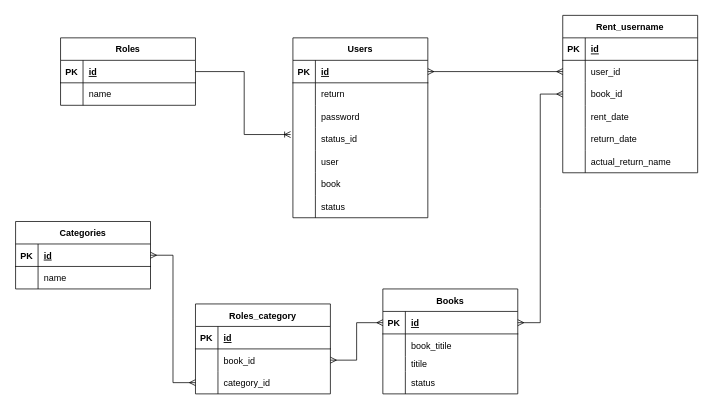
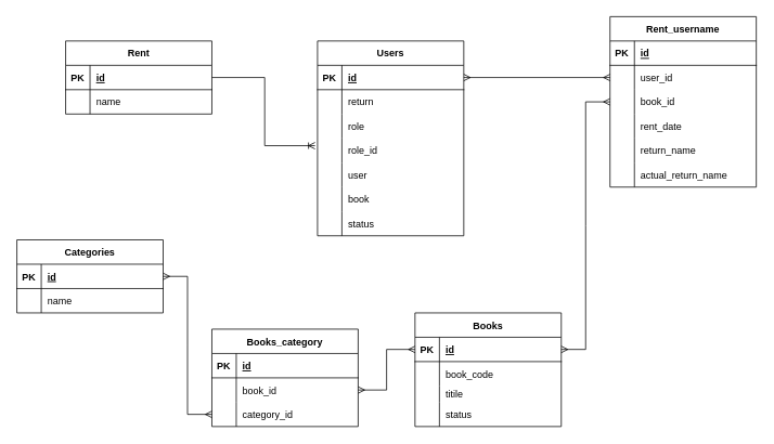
  <mxCell id="0" />
  <mxCell id="1" parent="0" />
- <mxCell id="2" value="Roles" style="shape=table;startSize=30;container=1;collapsible=1;childLayout=tableLayout;fixedRows=1;rowLines=0;fontStyle=1;align=center;resizeLast=1;" parent="1" vertex="1"><mxGeometry x="80" y="50" width="180" height="90" as="geometry" /></mxCell>
+ <mxCell id="2" value="Rent" style="shape=table;startSize=30;container=1;collapsible=1;childLayout=tableLayout;fixedRows=1;rowLines=0;fontStyle=1;align=center;resizeLast=1;" parent="1" vertex="1"><mxGeometry x="80" y="50" width="180" height="90" as="geometry" /></mxCell>
  <mxCell id="3" value="" style="shape=tableRow;horizontal=0;startSize=0;swimlaneHead=0;swimlaneBody=0;fillColor=none;collapsible=0;dropTarget=0;points=[[0,0.5],[1,0.5]];portConstraint=eastwest;top=0;left=0;right=0;bottom=1;" parent="2" vertex="1"><mxGeometry y="30" width="180" height="30" as="geometry" /></mxCell>
  <mxCell id="4" value="PK" style="shape=partialRectangle;connectable=0;fillColor=none;top=0;left=0;bottom=0;right=0;fontStyle=1;overflow=hidden;" parent="3" vertex="1"><mxGeometry width="30" height="30" as="geometry"><mxRectangle width="30" height="30" as="alternateBounds" /></mxGeometry></mxCell>
  <mxCell id="5" value="id" style="shape=partialRectangle;connectable=0;fillColor=none;top=0;left=0;bottom=0;right=0;align=left;spacingLeft=6;fontStyle=5;overflow=hidden;" parent="3" vertex="1"><mxGeometry x="30" width="150" height="30" as="geometry"><mxRectangle width="150" height="30" as="alternateBounds" /></mxGeometry></mxCell>
  <mxCell id="6" value="" style="shape=tableRow;horizontal=0;startSize=0;swimlaneHead=0;swimlaneBody=0;fillColor=none;collapsible=0;dropTarget=0;points=[[0,0.5],[1,0.5]];portConstraint=eastwest;top=0;left=0;right=0;bottom=0;" parent="2" vertex="1"><mxGeometry y="60" width="180" height="30" as="geometry" /></mxCell>
  <mxCell id="7" value="" style="shape=partialRectangle;connectable=0;fillColor=none;top=0;left=0;bottom=0;right=0;editable=1;overflow=hidden;" parent="6" vertex="1"><mxGeometry width="30" height="30" as="geometry"><mxRectangle width="30" height="30" as="alternateBounds" /></mxGeometry></mxCell>
  <mxCell id="8" value="name" style="shape=partialRectangle;connectable=0;fillColor=none;top=0;left=0;bottom=0;right=0;align=left;spacingLeft=6;overflow=hidden;" parent="6" vertex="1"><mxGeometry x="30" width="150" height="30" as="geometry"><mxRectangle width="150" height="30" as="alternateBounds" /></mxGeometry></mxCell>
  <mxCell id="9" value="Users" style="shape=table;startSize=30;container=1;collapsible=1;childLayout=tableLayout;fixedRows=1;rowLines=0;fontStyle=1;align=center;resizeLast=1;" parent="1" vertex="1"><mxGeometry x="390" y="50" width="180" height="240" as="geometry" /></mxCell>
  <mxCell id="10" value="" style="shape=tableRow;horizontal=0;startSize=0;swimlaneHead=0;swimlaneBody=0;fillColor=none;collapsible=0;dropTarget=0;points=[[0,0.5],[1,0.5]];portConstraint=eastwest;top=0;left=0;right=0;bottom=1;" parent="9" vertex="1"><mxGeometry y="30" width="180" height="30" as="geometry" /></mxCell>
  <mxCell id="11" value="PK" style="shape=partialRectangle;connectable=0;fillColor=none;top=0;left=0;bottom=0;right=0;fontStyle=1;overflow=hidden;" parent="10" vertex="1"><mxGeometry width="30" height="30" as="geometry"><mxRectangle width="30" height="30" as="alternateBounds" /></mxGeometry></mxCell>
  <mxCell id="12" value="id" style="shape=partialRectangle;connectable=0;fillColor=none;top=0;left=0;bottom=0;right=0;align=left;spacingLeft=6;fontStyle=5;overflow=hidden;" parent="10" vertex="1"><mxGeometry x="30" width="150" height="30" as="geometry"><mxRectangle width="150" height="30" as="alternateBounds" /></mxGeometry></mxCell>
  <mxCell id="13" value="" style="shape=tableRow;horizontal=0;startSize=0;swimlaneHead=0;swimlaneBody=0;fillColor=none;collapsible=0;dropTarget=0;points=[[0,0.5],[1,0.5]];portConstraint=eastwest;top=0;left=0;right=0;bottom=0;" parent="9" vertex="1"><mxGeometry y="60" width="180" height="30" as="geometry" /></mxCell>
  <mxCell id="14" value="" style="shape=partialRectangle;connectable=0;fillColor=none;top=0;left=0;bottom=0;right=0;editable=1;overflow=hidden;" parent="13" vertex="1"><mxGeometry width="30" height="30" as="geometry"><mxRectangle width="30" height="30" as="alternateBounds" /></mxGeometry></mxCell>
  <mxCell id="15" value="return" style="shape=partialRectangle;connectable=0;fillColor=none;top=0;left=0;bottom=0;right=0;align=left;spacingLeft=6;overflow=hidden;" parent="13" vertex="1"><mxGeometry x="30" width="150" height="30" as="geometry"><mxRectangle width="150" height="30" as="alternateBounds" /></mxGeometry></mxCell>
  <mxCell id="16" value="" style="shape=tableRow;horizontal=0;startSize=0;swimlaneHead=0;swimlaneBody=0;fillColor=none;collapsible=0;dropTarget=0;points=[[0,0.5],[1,0.5]];portConstraint=eastwest;top=0;left=0;right=0;bottom=0;" parent="9" vertex="1"><mxGeometry y="90" width="180" height="30" as="geometry" /></mxCell>
  <mxCell id="17" value="" style="shape=partialRectangle;connectable=0;fillColor=none;top=0;left=0;bottom=0;right=0;editable=1;overflow=hidden;" parent="16" vertex="1"><mxGeometry width="30" height="30" as="geometry"><mxRectangle width="30" height="30" as="alternateBounds" /></mxGeometry></mxCell>
- <mxCell id="18" value="password" style="shape=partialRectangle;connectable=0;fillColor=none;top=0;left=0;bottom=0;right=0;align=left;spacingLeft=6;overflow=hidden;" parent="16" vertex="1"><mxGeometry x="30" width="150" height="30" as="geometry"><mxRectangle width="150" height="30" as="alternateBounds" /></mxGeometry></mxCell>
+ <mxCell id="18" value="role" style="shape=partialRectangle;connectable=0;fillColor=none;top=0;left=0;bottom=0;right=0;align=left;spacingLeft=6;overflow=hidden;" parent="16" vertex="1"><mxGeometry x="30" width="150" height="30" as="geometry"><mxRectangle width="150" height="30" as="alternateBounds" /></mxGeometry></mxCell>
  <mxCell id="19" value="" style="shape=tableRow;horizontal=0;startSize=0;swimlaneHead=0;swimlaneBody=0;fillColor=none;collapsible=0;dropTarget=0;points=[[0,0.5],[1,0.5]];portConstraint=eastwest;top=0;left=0;right=0;bottom=0;" parent="9" vertex="1"><mxGeometry y="120" width="180" height="30" as="geometry" /></mxCell>
  <mxCell id="20" value="" style="shape=partialRectangle;connectable=0;fillColor=none;top=0;left=0;bottom=0;right=0;editable=1;overflow=hidden;" parent="19" vertex="1"><mxGeometry width="30" height="30" as="geometry"><mxRectangle width="30" height="30" as="alternateBounds" /></mxGeometry></mxCell>
- <mxCell id="21" value="status_id" style="shape=partialRectangle;connectable=0;fillColor=none;top=0;left=0;bottom=0;right=0;align=left;spacingLeft=6;overflow=hidden;" parent="19" vertex="1"><mxGeometry x="30" width="150" height="30" as="geometry"><mxRectangle width="150" height="30" as="alternateBounds" /></mxGeometry></mxCell>
+ <mxCell id="21" value="role_id" style="shape=partialRectangle;connectable=0;fillColor=none;top=0;left=0;bottom=0;right=0;align=left;spacingLeft=6;overflow=hidden;" parent="19" vertex="1"><mxGeometry x="30" width="150" height="30" as="geometry"><mxRectangle width="150" height="30" as="alternateBounds" /></mxGeometry></mxCell>
  <mxCell id="22" value="" style="shape=tableRow;horizontal=0;startSize=0;swimlaneHead=0;swimlaneBody=0;fillColor=none;collapsible=0;dropTarget=0;points=[[0,0.5],[1,0.5]];portConstraint=eastwest;top=0;left=0;right=0;bottom=0;" parent="9" vertex="1"><mxGeometry y="150" width="180" height="30" as="geometry" /></mxCell>
  <mxCell id="23" value="" style="shape=partialRectangle;connectable=0;fillColor=none;top=0;left=0;bottom=0;right=0;editable=1;overflow=hidden;" parent="22" vertex="1"><mxGeometry width="30" height="30" as="geometry"><mxRectangle width="30" height="30" as="alternateBounds" /></mxGeometry></mxCell>
  <mxCell id="24" value="user" style="shape=partialRectangle;connectable=0;fillColor=none;top=0;left=0;bottom=0;right=0;align=left;spacingLeft=6;overflow=hidden;" parent="22" vertex="1"><mxGeometry x="30" width="150" height="30" as="geometry"><mxRectangle width="150" height="30" as="alternateBounds" /></mxGeometry></mxCell>
  <mxCell id="25" value="" style="shape=tableRow;horizontal=0;startSize=0;swimlaneHead=0;swimlaneBody=0;fillColor=none;collapsible=0;dropTarget=0;points=[[0,0.5],[1,0.5]];portConstraint=eastwest;top=0;left=0;right=0;bottom=0;" parent="9" vertex="1"><mxGeometry y="180" width="180" height="30" as="geometry" /></mxCell>
  <mxCell id="26" value="" style="shape=partialRectangle;connectable=0;fillColor=none;top=0;left=0;bottom=0;right=0;editable=1;overflow=hidden;" parent="25" vertex="1"><mxGeometry width="30" height="30" as="geometry"><mxRectangle width="30" height="30" as="alternateBounds" /></mxGeometry></mxCell>
  <mxCell id="27" value="book" style="shape=partialRectangle;connectable=0;fillColor=none;top=0;left=0;bottom=0;right=0;align=left;spacingLeft=6;overflow=hidden;" parent="25" vertex="1"><mxGeometry x="30" width="150" height="30" as="geometry"><mxRectangle width="150" height="30" as="alternateBounds" /></mxGeometry></mxCell>
  <mxCell id="28" value="" style="shape=tableRow;horizontal=0;startSize=0;swimlaneHead=0;swimlaneBody=0;fillColor=none;collapsible=0;dropTarget=0;points=[[0,0.5],[1,0.5]];portConstraint=eastwest;top=0;left=0;right=0;bottom=0;" parent="9" vertex="1"><mxGeometry y="210" width="180" height="30" as="geometry" /></mxCell>
  <mxCell id="29" value="" style="shape=partialRectangle;connectable=0;fillColor=none;top=0;left=0;bottom=0;right=0;editable=1;overflow=hidden;" parent="28" vertex="1"><mxGeometry width="30" height="30" as="geometry"><mxRectangle width="30" height="30" as="alternateBounds" /></mxGeometry></mxCell>
  <mxCell id="30" value="status" style="shape=partialRectangle;connectable=0;fillColor=none;top=0;left=0;bottom=0;right=0;align=left;spacingLeft=6;overflow=hidden;" parent="28" vertex="1"><mxGeometry x="30" width="150" height="30" as="geometry"><mxRectangle width="150" height="30" as="alternateBounds" /></mxGeometry></mxCell>
  <mxCell id="31" value="" style="edgeStyle=orthogonalEdgeStyle;fontSize=12;html=1;endArrow=ERoneToMany;rounded=0;exitX=1;exitY=0.5;exitDx=0;exitDy=0;entryX=-0.017;entryY=0.3;entryDx=0;entryDy=0;entryPerimeter=0;" parent="1" source="3" target="19" edge="1"><mxGeometry width="100" height="100" relative="1" as="geometry"><mxPoint x="240" y="180" as="sourcePoint" /><mxPoint x="340" y="80" as="targetPoint" /></mxGeometry></mxCell>
  <mxCell id="32" value="Categories" style="shape=table;startSize=30;container=1;collapsible=1;childLayout=tableLayout;fixedRows=1;rowLines=0;fontStyle=1;align=center;resizeLast=1;" vertex="1" parent="1"><mxGeometry x="20" y="295" width="180" height="90" as="geometry" /></mxCell>
  <mxCell id="33" value="" style="shape=tableRow;horizontal=0;startSize=0;swimlaneHead=0;swimlaneBody=0;fillColor=none;collapsible=0;dropTarget=0;points=[[0,0.5],[1,0.5]];portConstraint=eastwest;top=0;left=0;right=0;bottom=1;" vertex="1" parent="32"><mxGeometry y="30" width="180" height="30" as="geometry" /></mxCell>
  <mxCell id="34" value="PK" style="shape=partialRectangle;connectable=0;fillColor=none;top=0;left=0;bottom=0;right=0;fontStyle=1;overflow=hidden;" vertex="1" parent="33"><mxGeometry width="30" height="30" as="geometry"><mxRectangle width="30" height="30" as="alternateBounds" /></mxGeometry></mxCell>
  <mxCell id="35" value="id" style="shape=partialRectangle;connectable=0;fillColor=none;top=0;left=0;bottom=0;right=0;align=left;spacingLeft=6;fontStyle=5;overflow=hidden;" vertex="1" parent="33"><mxGeometry x="30" width="150" height="30" as="geometry"><mxRectangle width="150" height="30" as="alternateBounds" /></mxGeometry></mxCell>
  <mxCell id="36" value="" style="shape=tableRow;horizontal=0;startSize=0;swimlaneHead=0;swimlaneBody=0;fillColor=none;collapsible=0;dropTarget=0;points=[[0,0.5],[1,0.5]];portConstraint=eastwest;top=0;left=0;right=0;bottom=0;" vertex="1" parent="32"><mxGeometry y="60" width="180" height="30" as="geometry" /></mxCell>
  <mxCell id="37" value="" style="shape=partialRectangle;connectable=0;fillColor=none;top=0;left=0;bottom=0;right=0;editable=1;overflow=hidden;" vertex="1" parent="36"><mxGeometry width="30" height="30" as="geometry"><mxRectangle width="30" height="30" as="alternateBounds" /></mxGeometry></mxCell>
  <mxCell id="38" value="name" style="shape=partialRectangle;connectable=0;fillColor=none;top=0;left=0;bottom=0;right=0;align=left;spacingLeft=6;overflow=hidden;" vertex="1" parent="36"><mxGeometry x="30" width="150" height="30" as="geometry"><mxRectangle width="150" height="30" as="alternateBounds" /></mxGeometry></mxCell>
  <mxCell id="39" value="Books" style="shape=table;startSize=30;container=1;collapsible=1;childLayout=tableLayout;fixedRows=1;rowLines=0;fontStyle=1;align=center;resizeLast=1;" vertex="1" parent="1"><mxGeometry x="510" y="385" width="180" height="140" as="geometry" /></mxCell>
  <mxCell id="40" value="" style="shape=tableRow;horizontal=0;startSize=0;swimlaneHead=0;swimlaneBody=0;fillColor=none;collapsible=0;dropTarget=0;points=[[0,0.5],[1,0.5]];portConstraint=eastwest;top=0;left=0;right=0;bottom=1;" vertex="1" parent="39"><mxGeometry y="30" width="180" height="30" as="geometry" /></mxCell>
  <mxCell id="41" value="PK" style="shape=partialRectangle;connectable=0;fillColor=none;top=0;left=0;bottom=0;right=0;fontStyle=1;overflow=hidden;" vertex="1" parent="40"><mxGeometry width="30" height="30" as="geometry"><mxRectangle width="30" height="30" as="alternateBounds" /></mxGeometry></mxCell>
  <mxCell id="42" value="id" style="shape=partialRectangle;connectable=0;fillColor=none;top=0;left=0;bottom=0;right=0;align=left;spacingLeft=6;fontStyle=5;overflow=hidden;" vertex="1" parent="40"><mxGeometry x="30" width="150" height="30" as="geometry"><mxRectangle width="150" height="30" as="alternateBounds" /></mxGeometry></mxCell>
  <mxCell id="43" value="" style="shape=tableRow;horizontal=0;startSize=0;swimlaneHead=0;swimlaneBody=0;fillColor=none;collapsible=0;dropTarget=0;points=[[0,0.5],[1,0.5]];portConstraint=eastwest;top=0;left=0;right=0;bottom=0;" vertex="1" parent="39"><mxGeometry y="60" width="180" height="30" as="geometry" /></mxCell>
  <mxCell id="44" value="" style="shape=partialRectangle;connectable=0;fillColor=none;top=0;left=0;bottom=0;right=0;editable=1;overflow=hidden;" vertex="1" parent="43"><mxGeometry width="30" height="30" as="geometry"><mxRectangle width="30" height="30" as="alternateBounds" /></mxGeometry></mxCell>
- <mxCell id="45" value="book_titile" style="shape=partialRectangle;connectable=0;fillColor=none;top=0;left=0;bottom=0;right=0;align=left;spacingLeft=6;overflow=hidden;" vertex="1" parent="43"><mxGeometry x="30" width="150" height="30" as="geometry"><mxRectangle width="150" height="30" as="alternateBounds" /></mxGeometry></mxCell>
+ <mxCell id="45" value="book_code" style="shape=partialRectangle;connectable=0;fillColor=none;top=0;left=0;bottom=0;right=0;align=left;spacingLeft=6;overflow=hidden;" vertex="1" parent="43"><mxGeometry x="30" width="150" height="30" as="geometry"><mxRectangle width="150" height="30" as="alternateBounds" /></mxGeometry></mxCell>
  <mxCell id="46" value="" style="shape=tableRow;horizontal=0;startSize=0;swimlaneHead=0;swimlaneBody=0;fillColor=none;collapsible=0;dropTarget=0;points=[[0,0.5],[1,0.5]];portConstraint=eastwest;top=0;left=0;right=0;bottom=0;" vertex="1" parent="39"><mxGeometry y="90" width="180" height="20" as="geometry" /></mxCell>
  <mxCell id="47" value="" style="shape=partialRectangle;connectable=0;fillColor=none;top=0;left=0;bottom=0;right=0;editable=1;overflow=hidden;" vertex="1" parent="46"><mxGeometry width="30" height="20" as="geometry"><mxRectangle width="30" height="20" as="alternateBounds" /></mxGeometry></mxCell>
  <mxCell id="48" value="titile" style="shape=partialRectangle;connectable=0;fillColor=none;top=0;left=0;bottom=0;right=0;align=left;spacingLeft=6;overflow=hidden;" vertex="1" parent="46"><mxGeometry x="30" width="150" height="20" as="geometry"><mxRectangle width="150" height="20" as="alternateBounds" /></mxGeometry></mxCell>
  <mxCell id="49" value="" style="shape=tableRow;horizontal=0;startSize=0;swimlaneHead=0;swimlaneBody=0;fillColor=none;collapsible=0;dropTarget=0;points=[[0,0.5],[1,0.5]];portConstraint=eastwest;top=0;left=0;right=0;bottom=0;" vertex="1" parent="39"><mxGeometry y="110" width="180" height="30" as="geometry" /></mxCell>
  <mxCell id="50" value="" style="shape=partialRectangle;connectable=0;fillColor=none;top=0;left=0;bottom=0;right=0;editable=1;overflow=hidden;" vertex="1" parent="49"><mxGeometry width="30" height="30" as="geometry"><mxRectangle width="30" height="30" as="alternateBounds" /></mxGeometry></mxCell>
  <mxCell id="51" value="status" style="shape=partialRectangle;connectable=0;fillColor=none;top=0;left=0;bottom=0;right=0;align=left;spacingLeft=6;overflow=hidden;" vertex="1" parent="49"><mxGeometry x="30" width="150" height="30" as="geometry"><mxRectangle width="150" height="30" as="alternateBounds" /></mxGeometry></mxCell>
- <mxCell id="52" value="Roles_category" style="shape=table;startSize=30;container=1;collapsible=1;childLayout=tableLayout;fixedRows=1;rowLines=0;fontStyle=1;align=center;resizeLast=1;" vertex="1" parent="1"><mxGeometry x="260" y="405" width="180" height="120" as="geometry" /></mxCell>
+ <mxCell id="52" value="Books_category" style="shape=table;startSize=30;container=1;collapsible=1;childLayout=tableLayout;fixedRows=1;rowLines=0;fontStyle=1;align=center;resizeLast=1;" vertex="1" parent="1"><mxGeometry x="260" y="405" width="180" height="120" as="geometry" /></mxCell>
  <mxCell id="53" value="" style="shape=tableRow;horizontal=0;startSize=0;swimlaneHead=0;swimlaneBody=0;fillColor=none;collapsible=0;dropTarget=0;points=[[0,0.5],[1,0.5]];portConstraint=eastwest;top=0;left=0;right=0;bottom=1;" vertex="1" parent="52"><mxGeometry y="30" width="180" height="30" as="geometry" /></mxCell>
  <mxCell id="54" value="PK" style="shape=partialRectangle;connectable=0;fillColor=none;top=0;left=0;bottom=0;right=0;fontStyle=1;overflow=hidden;" vertex="1" parent="53"><mxGeometry width="30" height="30" as="geometry"><mxRectangle width="30" height="30" as="alternateBounds" /></mxGeometry></mxCell>
  <mxCell id="55" value="id" style="shape=partialRectangle;connectable=0;fillColor=none;top=0;left=0;bottom=0;right=0;align=left;spacingLeft=6;fontStyle=5;overflow=hidden;" vertex="1" parent="53"><mxGeometry x="30" width="150" height="30" as="geometry"><mxRectangle width="150" height="30" as="alternateBounds" /></mxGeometry></mxCell>
  <mxCell id="56" value="" style="shape=tableRow;horizontal=0;startSize=0;swimlaneHead=0;swimlaneBody=0;fillColor=none;collapsible=0;dropTarget=0;points=[[0,0.5],[1,0.5]];portConstraint=eastwest;top=0;left=0;right=0;bottom=0;" vertex="1" parent="52"><mxGeometry y="60" width="180" height="30" as="geometry" /></mxCell>
  <mxCell id="57" value="" style="shape=partialRectangle;connectable=0;fillColor=none;top=0;left=0;bottom=0;right=0;editable=1;overflow=hidden;" vertex="1" parent="56"><mxGeometry width="30" height="30" as="geometry"><mxRectangle width="30" height="30" as="alternateBounds" /></mxGeometry></mxCell>
  <mxCell id="58" value="book_id" style="shape=partialRectangle;connectable=0;fillColor=none;top=0;left=0;bottom=0;right=0;align=left;spacingLeft=6;overflow=hidden;" vertex="1" parent="56"><mxGeometry x="30" width="150" height="30" as="geometry"><mxRectangle width="150" height="30" as="alternateBounds" /></mxGeometry></mxCell>
  <mxCell id="59" value="" style="shape=tableRow;horizontal=0;startSize=0;swimlaneHead=0;swimlaneBody=0;fillColor=none;collapsible=0;dropTarget=0;points=[[0,0.5],[1,0.5]];portConstraint=eastwest;top=0;left=0;right=0;bottom=0;" vertex="1" parent="52"><mxGeometry y="90" width="180" height="30" as="geometry" /></mxCell>
  <mxCell id="60" value="" style="shape=partialRectangle;connectable=0;fillColor=none;top=0;left=0;bottom=0;right=0;editable=1;overflow=hidden;" vertex="1" parent="59"><mxGeometry width="30" height="30" as="geometry"><mxRectangle width="30" height="30" as="alternateBounds" /></mxGeometry></mxCell>
  <mxCell id="61" value="category_id" style="shape=partialRectangle;connectable=0;fillColor=none;top=0;left=0;bottom=0;right=0;align=left;spacingLeft=6;overflow=hidden;" vertex="1" parent="59"><mxGeometry x="30" width="150" height="30" as="geometry"><mxRectangle width="150" height="30" as="alternateBounds" /></mxGeometry></mxCell>
  <mxCell id="62" value="" style="edgeStyle=orthogonalEdgeStyle;fontSize=12;html=1;endArrow=ERmany;startArrow=ERmany;rounded=0;entryX=0;entryY=0.5;entryDx=0;entryDy=0;exitX=1;exitY=0.5;exitDx=0;exitDy=0;" edge="1" parent="1" source="56" target="40"><mxGeometry width="100" height="100" relative="1" as="geometry"><mxPoint x="240" y="380" as="sourcePoint" /><mxPoint x="340" y="280" as="targetPoint" /></mxGeometry></mxCell>
  <mxCell id="63" value="" style="edgeStyle=entityRelationEdgeStyle;fontSize=12;html=1;endArrow=ERmany;startArrow=ERmany;rounded=0;exitX=1;exitY=0.5;exitDx=0;exitDy=0;entryX=0;entryY=0.5;entryDx=0;entryDy=0;" edge="1" parent="1" source="33" target="59"><mxGeometry width="100" height="100" relative="1" as="geometry"><mxPoint x="240" y="280" as="sourcePoint" /><mxPoint x="340" y="180" as="targetPoint" /></mxGeometry></mxCell>
  <mxCell id="64" value="Rent_username" style="shape=table;startSize=30;container=1;collapsible=1;childLayout=tableLayout;fixedRows=1;rowLines=0;fontStyle=1;align=center;resizeLast=1;" vertex="1" parent="1"><mxGeometry x="750" y="20" width="180" height="210" as="geometry" /></mxCell>
  <mxCell id="65" value="" style="shape=tableRow;horizontal=0;startSize=0;swimlaneHead=0;swimlaneBody=0;fillColor=none;collapsible=0;dropTarget=0;points=[[0,0.5],[1,0.5]];portConstraint=eastwest;top=0;left=0;right=0;bottom=1;" vertex="1" parent="64"><mxGeometry y="30" width="180" height="30" as="geometry" /></mxCell>
  <mxCell id="66" value="PK" style="shape=partialRectangle;connectable=0;fillColor=none;top=0;left=0;bottom=0;right=0;fontStyle=1;overflow=hidden;" vertex="1" parent="65"><mxGeometry width="30" height="30" as="geometry"><mxRectangle width="30" height="30" as="alternateBounds" /></mxGeometry></mxCell>
  <mxCell id="67" value="id" style="shape=partialRectangle;connectable=0;fillColor=none;top=0;left=0;bottom=0;right=0;align=left;spacingLeft=6;fontStyle=5;overflow=hidden;" vertex="1" parent="65"><mxGeometry x="30" width="150" height="30" as="geometry"><mxRectangle width="150" height="30" as="alternateBounds" /></mxGeometry></mxCell>
  <mxCell id="68" value="" style="shape=tableRow;horizontal=0;startSize=0;swimlaneHead=0;swimlaneBody=0;fillColor=none;collapsible=0;dropTarget=0;points=[[0,0.5],[1,0.5]];portConstraint=eastwest;top=0;left=0;right=0;bottom=0;" vertex="1" parent="64"><mxGeometry y="60" width="180" height="30" as="geometry" /></mxCell>
  <mxCell id="69" value="" style="shape=partialRectangle;connectable=0;fillColor=none;top=0;left=0;bottom=0;right=0;editable=1;overflow=hidden;" vertex="1" parent="68"><mxGeometry width="30" height="30" as="geometry"><mxRectangle width="30" height="30" as="alternateBounds" /></mxGeometry></mxCell>
  <mxCell id="70" value="user_id" style="shape=partialRectangle;connectable=0;fillColor=none;top=0;left=0;bottom=0;right=0;align=left;spacingLeft=6;overflow=hidden;" vertex="1" parent="68"><mxGeometry x="30" width="150" height="30" as="geometry"><mxRectangle width="150" height="30" as="alternateBounds" /></mxGeometry></mxCell>
  <mxCell id="71" value="" style="shape=tableRow;horizontal=0;startSize=0;swimlaneHead=0;swimlaneBody=0;fillColor=none;collapsible=0;dropTarget=0;points=[[0,0.5],[1,0.5]];portConstraint=eastwest;top=0;left=0;right=0;bottom=0;" vertex="1" parent="64"><mxGeometry y="90" width="180" height="30" as="geometry" /></mxCell>
  <mxCell id="72" value="" style="shape=partialRectangle;connectable=0;fillColor=none;top=0;left=0;bottom=0;right=0;editable=1;overflow=hidden;" vertex="1" parent="71"><mxGeometry width="30" height="30" as="geometry"><mxRectangle width="30" height="30" as="alternateBounds" /></mxGeometry></mxCell>
  <mxCell id="73" value="book_id" style="shape=partialRectangle;connectable=0;fillColor=none;top=0;left=0;bottom=0;right=0;align=left;spacingLeft=6;overflow=hidden;" vertex="1" parent="71"><mxGeometry x="30" width="150" height="30" as="geometry"><mxRectangle width="150" height="30" as="alternateBounds" /></mxGeometry></mxCell>
  <mxCell id="74" value="" style="shape=tableRow;horizontal=0;startSize=0;swimlaneHead=0;swimlaneBody=0;fillColor=none;collapsible=0;dropTarget=0;points=[[0,0.5],[1,0.5]];portConstraint=eastwest;top=0;left=0;right=0;bottom=0;" vertex="1" parent="64"><mxGeometry y="120" width="180" height="30" as="geometry" /></mxCell>
  <mxCell id="75" value="" style="shape=partialRectangle;connectable=0;fillColor=none;top=0;left=0;bottom=0;right=0;editable=1;overflow=hidden;" vertex="1" parent="74"><mxGeometry width="30" height="30" as="geometry"><mxRectangle width="30" height="30" as="alternateBounds" /></mxGeometry></mxCell>
  <mxCell id="76" value="rent_date" style="shape=partialRectangle;connectable=0;fillColor=none;top=0;left=0;bottom=0;right=0;align=left;spacingLeft=6;overflow=hidden;" vertex="1" parent="74"><mxGeometry x="30" width="150" height="30" as="geometry"><mxRectangle width="150" height="30" as="alternateBounds" /></mxGeometry></mxCell>
  <mxCell id="77" value="" style="shape=tableRow;horizontal=0;startSize=0;swimlaneHead=0;swimlaneBody=0;fillColor=none;collapsible=0;dropTarget=0;points=[[0,0.5],[1,0.5]];portConstraint=eastwest;top=0;left=0;right=0;bottom=0;" vertex="1" parent="64"><mxGeometry y="150" width="180" height="30" as="geometry" /></mxCell>
  <mxCell id="78" value="" style="shape=partialRectangle;connectable=0;fillColor=none;top=0;left=0;bottom=0;right=0;editable=1;overflow=hidden;" vertex="1" parent="77"><mxGeometry width="30" height="30" as="geometry"><mxRectangle width="30" height="30" as="alternateBounds" /></mxGeometry></mxCell>
- <mxCell id="79" value="return_date" style="shape=partialRectangle;connectable=0;fillColor=none;top=0;left=0;bottom=0;right=0;align=left;spacingLeft=6;overflow=hidden;" vertex="1" parent="77"><mxGeometry x="30" width="150" height="30" as="geometry"><mxRectangle width="150" height="30" as="alternateBounds" /></mxGeometry></mxCell>
+ <mxCell id="79" value="return_name" style="shape=partialRectangle;connectable=0;fillColor=none;top=0;left=0;bottom=0;right=0;align=left;spacingLeft=6;overflow=hidden;" vertex="1" parent="77"><mxGeometry x="30" width="150" height="30" as="geometry"><mxRectangle width="150" height="30" as="alternateBounds" /></mxGeometry></mxCell>
  <mxCell id="80" value="" style="shape=tableRow;horizontal=0;startSize=0;swimlaneHead=0;swimlaneBody=0;fillColor=none;collapsible=0;dropTarget=0;points=[[0,0.5],[1,0.5]];portConstraint=eastwest;top=0;left=0;right=0;bottom=0;" vertex="1" parent="64"><mxGeometry y="180" width="180" height="30" as="geometry" /></mxCell>
  <mxCell id="81" value="" style="shape=partialRectangle;connectable=0;fillColor=none;top=0;left=0;bottom=0;right=0;editable=1;overflow=hidden;" vertex="1" parent="80"><mxGeometry width="30" height="30" as="geometry"><mxRectangle width="30" height="30" as="alternateBounds" /></mxGeometry></mxCell>
  <mxCell id="82" value="actual_return_name" style="shape=partialRectangle;connectable=0;fillColor=none;top=0;left=0;bottom=0;right=0;align=left;spacingLeft=6;overflow=hidden;" vertex="1" parent="80"><mxGeometry x="30" width="150" height="30" as="geometry"><mxRectangle width="150" height="30" as="alternateBounds" /></mxGeometry></mxCell>
  <mxCell id="83" value="" style="edgeStyle=entityRelationEdgeStyle;fontSize=12;html=1;endArrow=ERmany;startArrow=ERmany;rounded=0;exitX=1;exitY=0.5;exitDx=0;exitDy=0;" edge="1" parent="1" source="40" target="71"><mxGeometry width="100" height="100" relative="1" as="geometry"><mxPoint x="420" y="280" as="sourcePoint" /><mxPoint x="650" y="167" as="targetPoint" /></mxGeometry></mxCell>
  <mxCell id="84" value="" style="edgeStyle=orthogonalEdgeStyle;fontSize=12;html=1;endArrow=ERmany;startArrow=ERmany;rounded=0;entryX=1;entryY=0.5;entryDx=0;entryDy=0;" edge="1" parent="1" source="68" target="10"><mxGeometry width="100" height="100" relative="1" as="geometry"><mxPoint x="420" y="280" as="sourcePoint" /><mxPoint x="520" y="180" as="targetPoint" /></mxGeometry></mxCell>
